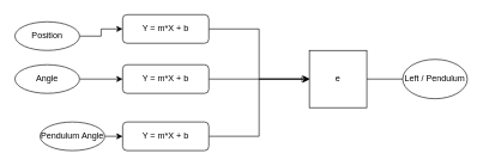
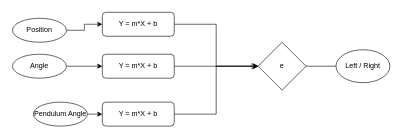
  <mxCell id="0" />
  <mxCell id="1" parent="0" />
  <mxCell id="2" value="" style="rounded=0;html=1;jettySize=auto;orthogonalLoop=1;fontSize=11;endArrow=block;endFill=0;endSize=8;strokeWidth=1;shadow=0;labelBackgroundColor=none;edgeStyle=orthogonalEdgeStyle;entryX=0;entryY=0.5;entryDx=0;entryDy=0;" parent="1" source="3" target="15" edge="1"><mxGeometry relative="1" as="geometry"><mxPoint x="370" y="40" as="targetPoint" /></mxGeometry></mxCell>
  <mxCell id="3" value="Y = m*X + b" style="rounded=1;whiteSpace=wrap;html=1;fontSize=12;glass=0;strokeWidth=1;shadow=0;" parent="1" vertex="1"><mxGeometry x="170" y="20" width="120" height="40" as="geometry" /></mxCell>
  <mxCell id="4" style="edgeStyle=orthogonalEdgeStyle;rounded=0;orthogonalLoop=1;jettySize=auto;html=1;entryX=0;entryY=0.5;entryDx=0;entryDy=0;" edge="1" parent="1" source="5" target="3"><mxGeometry relative="1" as="geometry" /></mxCell>
  <mxCell id="5" value="Position" style="ellipse;whiteSpace=wrap;html=1;" vertex="1" parent="1"><mxGeometry x="20" y="30" width="90" height="40" as="geometry" /></mxCell>
  <mxCell id="6" style="edgeStyle=orthogonalEdgeStyle;rounded=0;orthogonalLoop=1;jettySize=auto;html=1;exitX=1;exitY=0.5;exitDx=0;exitDy=0;entryX=0;entryY=0.5;entryDx=0;entryDy=0;" edge="1" parent="1" source="7" target="11"><mxGeometry relative="1" as="geometry" /></mxCell>
  <mxCell id="7" value="Angle" style="ellipse;whiteSpace=wrap;html=1;" vertex="1" parent="1"><mxGeometry x="20" y="90" width="90" height="40" as="geometry" /></mxCell>
  <mxCell id="8" style="edgeStyle=orthogonalEdgeStyle;rounded=0;orthogonalLoop=1;jettySize=auto;html=1;exitX=1;exitY=0.5;exitDx=0;exitDy=0;entryX=0;entryY=0.5;entryDx=0;entryDy=0;" edge="1" parent="1" source="9" target="13"><mxGeometry relative="1" as="geometry" /></mxCell>
  <mxCell id="9" value="Pendulum Angle" style="ellipse;whiteSpace=wrap;html=1;" vertex="1" parent="1"><mxGeometry x="55" y="170" width="90" height="40" as="geometry" /></mxCell>
  <mxCell id="10" style="edgeStyle=orthogonalEdgeStyle;rounded=0;orthogonalLoop=1;jettySize=auto;html=1;entryX=0;entryY=0.5;entryDx=0;entryDy=0;" edge="1" parent="1" source="11" target="15"><mxGeometry relative="1" as="geometry" /></mxCell>
  <mxCell id="11" value="Y = m*X + b" style="rounded=1;whiteSpace=wrap;html=1;fontSize=12;glass=0;strokeWidth=1;shadow=0;" vertex="1" parent="1"><mxGeometry x="170" y="90" width="120" height="40" as="geometry" /></mxCell>
  <mxCell id="12" style="edgeStyle=orthogonalEdgeStyle;rounded=0;orthogonalLoop=1;jettySize=auto;html=1;exitX=1;exitY=0.5;exitDx=0;exitDy=0;entryX=0;entryY=0.5;entryDx=0;entryDy=0;" edge="1" parent="1" source="13" target="15"><mxGeometry relative="1" as="geometry" /></mxCell>
  <mxCell id="13" value="Y = m*X + b" style="rounded=1;whiteSpace=wrap;html=1;fontSize=12;glass=0;strokeWidth=1;shadow=0;" vertex="1" parent="1"><mxGeometry x="170" y="170" width="120" height="40" as="geometry" /></mxCell>
  <mxCell id="14" style="edgeStyle=orthogonalEdgeStyle;rounded=0;orthogonalLoop=1;jettySize=auto;html=1;exitX=1;exitY=0.5;exitDx=0;exitDy=0;" edge="1" parent="1" source="15"><mxGeometry relative="1" as="geometry"><mxPoint x="590" y="110" as="targetPoint" /></mxGeometry></mxCell>
- <mxCell id="15" value="e" style="whiteSpace=wrap;html=1;rounded=0;" vertex="1" parent="1"><mxGeometry x="430" y="70" width="80" height="80" as="geometry" /></mxCell>
- <mxCell id="16" value="Left / Pendulum" style="ellipse;whiteSpace=wrap;html=1;" vertex="1" parent="1"><mxGeometry x="560" y="82.5" width="90" height="55" as="geometry" /></mxCell>
+ <mxCell id="15" value="e" style="rhombus;whiteSpace=wrap;html=1;" vertex="1" parent="1"><mxGeometry x="430" y="70" width="80" height="80" as="geometry" /></mxCell>
+ <mxCell id="16" value="Left / Right" style="ellipse;whiteSpace=wrap;html=1;" vertex="1" parent="1"><mxGeometry x="560" y="82.5" width="90" height="55" as="geometry" /></mxCell>
